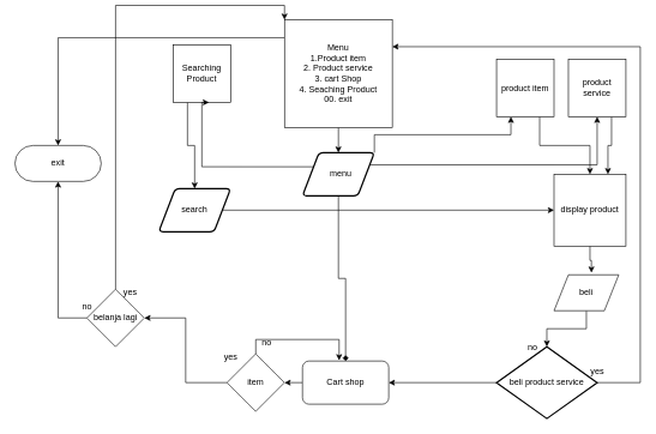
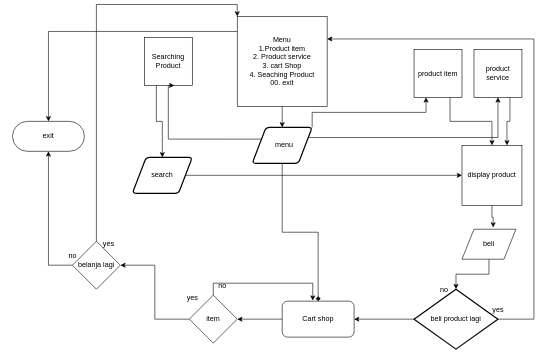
  <mxCell id="0" />
  <mxCell id="1" parent="0" />
  <mxCell id="2" style="edgeStyle=orthogonalEdgeStyle;rounded=0;orthogonalLoop=1;jettySize=auto;html=1;exitX=0.5;exitY=1;exitDx=0;exitDy=0;entryX=0.5;entryY=0;entryDx=0;entryDy=0;" edge="1" parent="1" source="4" target="19"><mxGeometry relative="1" as="geometry" /></mxCell>
  <mxCell id="3" style="edgeStyle=orthogonalEdgeStyle;rounded=0;orthogonalLoop=1;jettySize=auto;html=1;entryX=0.5;entryY=0;entryDx=0;entryDy=0;" edge="1" parent="1" source="4" target="31"><mxGeometry relative="1" as="geometry"><Array as="points"><mxPoint x="80" y="45" /></Array></mxGeometry></mxCell>
  <mxCell id="4" value="Menu&lt;br&gt;1.Product item&lt;br&gt;2. Product service&lt;br&gt;3. cart Shop&lt;br&gt;4. Seaching Product&lt;br&gt;00. exit" style="whiteSpace=wrap;html=1;aspect=fixed;" vertex="1" parent="1"><mxGeometry x="395" y="20" width="150" height="150" as="geometry" /></mxCell>
  <mxCell id="5" style="edgeStyle=orthogonalEdgeStyle;rounded=0;orthogonalLoop=1;jettySize=auto;html=1;exitX=0.75;exitY=1;exitDx=0;exitDy=0;entryX=0.5;entryY=0;entryDx=0;entryDy=0;" edge="1" parent="1" source="6" target="8"><mxGeometry relative="1" as="geometry" /></mxCell>
  <mxCell id="6" value="product item" style="whiteSpace=wrap;html=1;aspect=fixed;" vertex="1" parent="1"><mxGeometry x="690" y="75" width="80" height="80" as="geometry" /></mxCell>
  <mxCell id="7" style="edgeStyle=orthogonalEdgeStyle;rounded=0;orthogonalLoop=1;jettySize=auto;html=1;entryX=0.578;entryY=-0.06;entryDx=0;entryDy=0;entryPerimeter=0;" edge="1" parent="1" source="8" target="37"><mxGeometry relative="1" as="geometry" /></mxCell>
  <mxCell id="8" value="display product" style="whiteSpace=wrap;html=1;aspect=fixed;" vertex="1" parent="1"><mxGeometry x="770" y="235" width="100" height="100" as="geometry" /></mxCell>
  <mxCell id="9" style="edgeStyle=orthogonalEdgeStyle;rounded=0;orthogonalLoop=1;jettySize=auto;html=1;exitX=0.75;exitY=1;exitDx=0;exitDy=0;entryX=0.75;entryY=0;entryDx=0;entryDy=0;" edge="1" parent="1" source="10" target="8"><mxGeometry relative="1" as="geometry" /></mxCell>
  <mxCell id="10" value="product service" style="whiteSpace=wrap;html=1;aspect=fixed;" vertex="1" parent="1"><mxGeometry x="790" y="75" width="80" height="80" as="geometry" /></mxCell>
  <mxCell id="11" style="edgeStyle=orthogonalEdgeStyle;rounded=0;orthogonalLoop=1;jettySize=auto;html=1;exitX=0.25;exitY=1;exitDx=0;exitDy=0;entryX=0.5;entryY=0;entryDx=0;entryDy=0;" edge="1" parent="1" source="12" target="21"><mxGeometry relative="1" as="geometry" /></mxCell>
  <mxCell id="12" value="Searching Product" style="whiteSpace=wrap;html=1;aspect=fixed;" vertex="1" parent="1"><mxGeometry x="240" y="55" width="80" height="80" as="geometry" /></mxCell>
  <mxCell id="13" style="edgeStyle=orthogonalEdgeStyle;rounded=0;orthogonalLoop=1;jettySize=auto;html=1;exitX=0;exitY=0.5;exitDx=0;exitDy=0;entryX=1;entryY=0.5;entryDx=0;entryDy=0;" edge="1" parent="1" source="14" target="27"><mxGeometry relative="1" as="geometry" /></mxCell>
- <mxCell id="14" value="Cart shop" style="rounded=1;whiteSpace=wrap;html=1;" vertex="1" parent="1"><mxGeometry x="420" y="495" width="120" height="60" as="geometry" /></mxCell>
+ <mxCell id="14" value="Cart shop" style="rounded=1;whiteSpace=wrap;html=1;" vertex="1" parent="1"><mxGeometry x="470" y="495" width="120" height="60" as="geometry" /></mxCell>
  <mxCell id="15" style="edgeStyle=orthogonalEdgeStyle;rounded=0;orthogonalLoop=1;jettySize=auto;html=1;exitX=1;exitY=0;exitDx=0;exitDy=0;entryX=0.25;entryY=1;entryDx=0;entryDy=0;" edge="1" parent="1" source="19" target="6"><mxGeometry relative="1" as="geometry" /></mxCell>
  <mxCell id="16" style="edgeStyle=orthogonalEdgeStyle;rounded=0;orthogonalLoop=1;jettySize=auto;html=1;exitX=0;exitY=0.25;exitDx=0;exitDy=0;entryX=0.625;entryY=1;entryDx=0;entryDy=0;entryPerimeter=0;" edge="1" parent="1" source="19" target="12"><mxGeometry relative="1" as="geometry"><Array as="points"><mxPoint x="280" y="225" /><mxPoint x="280" y="135" /></Array></mxGeometry></mxCell>
  <mxCell id="17" style="edgeStyle=orthogonalEdgeStyle;rounded=0;orthogonalLoop=1;jettySize=auto;html=1;exitX=1;exitY=0.25;exitDx=0;exitDy=0;entryX=0.5;entryY=1;entryDx=0;entryDy=0;" edge="1" parent="1" source="19" target="10"><mxGeometry relative="1" as="geometry" /></mxCell>
  <mxCell id="18" style="edgeStyle=orthogonalEdgeStyle;rounded=0;orthogonalLoop=1;jettySize=auto;html=1;exitX=0.5;exitY=1;exitDx=0;exitDy=0;entryX=0.5;entryY=0;entryDx=0;entryDy=0;endArrow=diamond;" edge="1" parent="1" source="19" target="14"><mxGeometry relative="1" as="geometry" /></mxCell>
  <mxCell id="19" value="&amp;nbsp; menu" style="shape=parallelogram;html=1;strokeWidth=2;perimeter=parallelogramPerimeter;whiteSpace=wrap;rounded=1;arcSize=12;size=0.23;" vertex="1" parent="1"><mxGeometry x="420" y="205" width="100" height="60" as="geometry" /></mxCell>
  <mxCell id="20" style="edgeStyle=orthogonalEdgeStyle;rounded=0;orthogonalLoop=1;jettySize=auto;html=1;exitX=1;exitY=0.5;exitDx=0;exitDy=0;" edge="1" parent="1" source="21" target="8"><mxGeometry relative="1" as="geometry" /></mxCell>
  <mxCell id="21" value="search" style="shape=parallelogram;html=1;strokeWidth=2;perimeter=parallelogramPerimeter;whiteSpace=wrap;rounded=1;arcSize=12;size=0.23;" vertex="1" parent="1"><mxGeometry x="220" y="255" width="100" height="60" as="geometry" /></mxCell>
  <mxCell id="22" style="edgeStyle=orthogonalEdgeStyle;rounded=0;orthogonalLoop=1;jettySize=auto;html=1;exitX=1;exitY=0.5;exitDx=0;exitDy=0;exitPerimeter=0;entryX=1;entryY=0.25;entryDx=0;entryDy=0;" edge="1" parent="1" source="24" target="4"><mxGeometry relative="1" as="geometry"><mxPoint x="890" y="5" as="targetPoint" /><Array as="points"><mxPoint x="890" y="525" /><mxPoint x="890" y="58" /></Array></mxGeometry></mxCell>
  <mxCell id="23" style="edgeStyle=orthogonalEdgeStyle;rounded=0;orthogonalLoop=1;jettySize=auto;html=1;entryX=1;entryY=0.5;entryDx=0;entryDy=0;" edge="1" parent="1" source="24" target="14"><mxGeometry relative="1" as="geometry" /></mxCell>
- <mxCell id="24" value="beli product service" style="strokeWidth=2;html=1;shape=mxgraph.flowchart.decision;whiteSpace=wrap;" vertex="1" parent="1"><mxGeometry x="690" y="475" width="140" height="100" as="geometry" /></mxCell>
+ <mxCell id="24" value="beli product lagi" style="strokeWidth=2;html=1;shape=mxgraph.flowchart.decision;whiteSpace=wrap;" vertex="1" parent="1"><mxGeometry x="690" y="475" width="140" height="100" as="geometry" /></mxCell>
  <mxCell id="25" style="edgeStyle=orthogonalEdgeStyle;rounded=0;orthogonalLoop=1;jettySize=auto;html=1;exitX=0;exitY=0.5;exitDx=0;exitDy=0;entryX=1;entryY=0.5;entryDx=0;entryDy=0;" edge="1" parent="1" source="27" target="30"><mxGeometry relative="1" as="geometry" /></mxCell>
  <mxCell id="26" style="edgeStyle=orthogonalEdgeStyle;rounded=0;orthogonalLoop=1;jettySize=auto;html=1;exitX=0.5;exitY=0;exitDx=0;exitDy=0;entryX=0.425;entryY=-0.017;entryDx=0;entryDy=0;entryPerimeter=0;" edge="1" parent="1" source="27" target="14"><mxGeometry relative="1" as="geometry"><mxPoint x="500" y="365" as="targetPoint" /></mxGeometry></mxCell>
  <mxCell id="27" value="item" style="rhombus;whiteSpace=wrap;html=1;" vertex="1" parent="1"><mxGeometry x="315" y="485" width="80" height="80" as="geometry" /></mxCell>
  <mxCell id="28" style="edgeStyle=orthogonalEdgeStyle;rounded=0;orthogonalLoop=1;jettySize=auto;html=1;exitX=0.5;exitY=0;exitDx=0;exitDy=0;entryX=0;entryY=0;entryDx=0;entryDy=0;" edge="1" parent="1" source="30" target="4"><mxGeometry relative="1" as="geometry"><mxPoint x="170" y="5" as="targetPoint" /></mxGeometry></mxCell>
  <mxCell id="29" style="edgeStyle=orthogonalEdgeStyle;rounded=0;orthogonalLoop=1;jettySize=auto;html=1;" edge="1" parent="1" source="30" target="31"><mxGeometry relative="1" as="geometry"><Array as="points"><mxPoint x="80" y="435" /></Array></mxGeometry></mxCell>
  <mxCell id="30" value="belanja lagi" style="rhombus;whiteSpace=wrap;html=1;" vertex="1" parent="1"><mxGeometry x="120" y="395" width="80" height="80" as="geometry" /></mxCell>
  <mxCell id="31" value="exit" style="rounded=1;whiteSpace=wrap;html=1;arcSize=50;" vertex="1" parent="1"><mxGeometry x="20" y="195" width="120" height="50" as="geometry" /></mxCell>
  <mxCell id="32" value="yes" style="text;html=1;align=center;verticalAlign=middle;resizable=0;points=[];autosize=1;strokeColor=none;fillColor=none;" vertex="1" parent="1"><mxGeometry x="160" y="385" width="40" height="30" as="geometry" /></mxCell>
  <mxCell id="33" value="no" style="text;html=1;align=center;verticalAlign=middle;resizable=0;points=[];autosize=1;strokeColor=none;fillColor=none;" vertex="1" parent="1"><mxGeometry x="100" y="405" width="40" height="30" as="geometry" /></mxCell>
  <mxCell id="34" value="no" style="text;html=1;align=center;verticalAlign=middle;resizable=0;points=[];autosize=1;strokeColor=none;fillColor=none;" vertex="1" parent="1"><mxGeometry x="350" y="455" width="40" height="30" as="geometry" /></mxCell>
  <mxCell id="35" value="yes" style="text;html=1;align=center;verticalAlign=middle;resizable=0;points=[];autosize=1;strokeColor=none;fillColor=none;" vertex="1" parent="1"><mxGeometry x="300" y="475" width="40" height="30" as="geometry" /></mxCell>
  <mxCell id="36" style="edgeStyle=orthogonalEdgeStyle;rounded=0;orthogonalLoop=1;jettySize=auto;html=1;exitX=0.5;exitY=1;exitDx=0;exitDy=0;" edge="1" parent="1" source="37" target="24"><mxGeometry relative="1" as="geometry" /></mxCell>
  <mxCell id="37" value="beli" style="shape=parallelogram;perimeter=parallelogramPerimeter;whiteSpace=wrap;html=1;fixedSize=1;" vertex="1" parent="1"><mxGeometry x="770" y="375" width="90" height="50" as="geometry" /></mxCell>
  <mxCell id="38" value="no" style="text;html=1;align=center;verticalAlign=middle;resizable=0;points=[];autosize=1;strokeColor=none;fillColor=none;" vertex="1" parent="1"><mxGeometry x="720" y="462" width="40" height="30" as="geometry" /></mxCell>
  <mxCell id="39" value="yes" style="text;html=1;align=center;verticalAlign=middle;resizable=0;points=[];autosize=1;strokeColor=none;fillColor=none;" vertex="1" parent="1"><mxGeometry x="810" y="495" width="40" height="30" as="geometry" /></mxCell>
